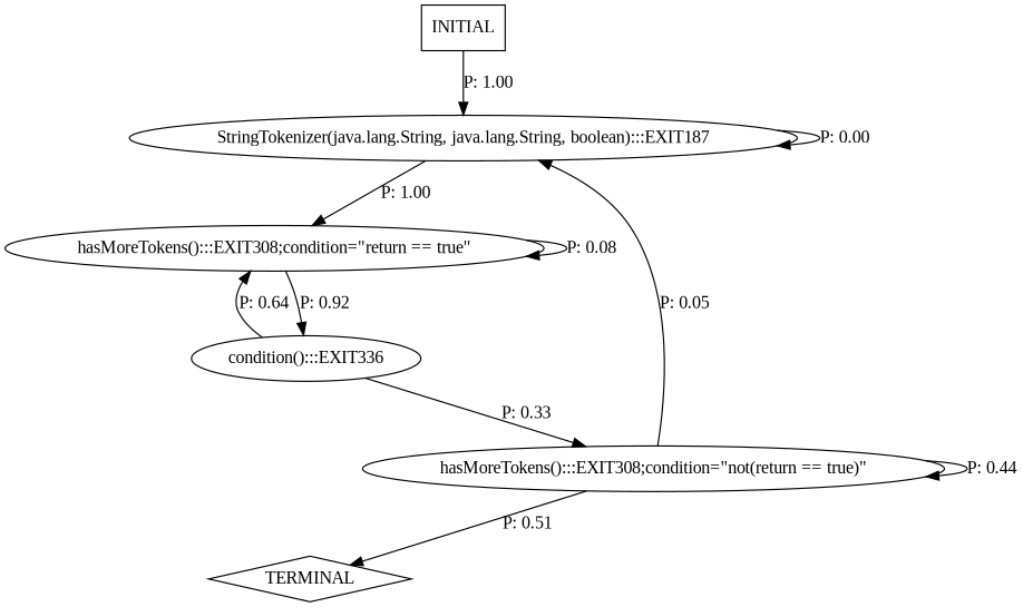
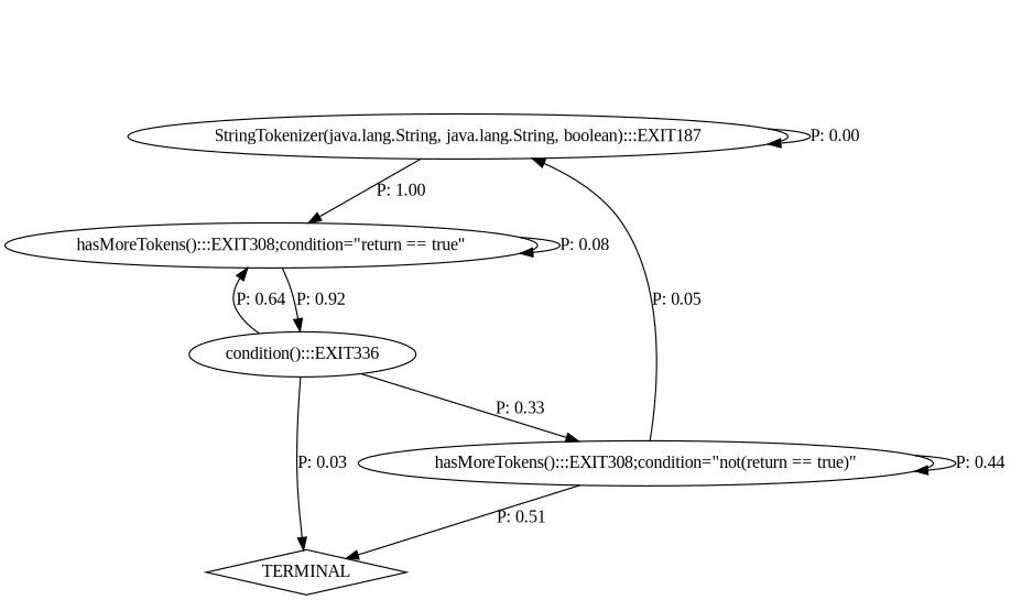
  digraph {
    fontname="Liberation Serif"
    node [fontname="Liberation Serif"]
    edge [fontname="Liberation Serif"]
    n1 [label="StringTokenizer(java.lang.String, java.lang.String, boolean):::EXIT187"]
    n2 [label="hasMoreTokens():::EXIT308;condition=\"return == true\""]
    n3 [label="condition():::EXIT336"]
    n4 [label="hasMoreTokens():::EXIT308;condition=\"not(return == true)\""]
    n5 [label=TERMINAL shape=diamond]
-   n6 [label=INITIAL shape=box]
    n1 -> n1 [label="P: 0.00"]
    n1 -> n2 [label="P: 1.00"]
    n2 -> n2 [label="P: 0.08"]
    n2 -> n3 [label="P: 0.92"]
    n3 -> n2 [label="P: 0.64"]
    n3 -> n4 [label="P: 0.33"]
+   n3 -> n5 [label="P: 0.03"]
    n4 -> n1 [label="P: 0.05"]
    n4 -> n4 [label="P: 0.44"]
    n4 -> n5 [label="P: 0.51"]
-   n6 -> n1 [label="P: 1.00"]
  }
